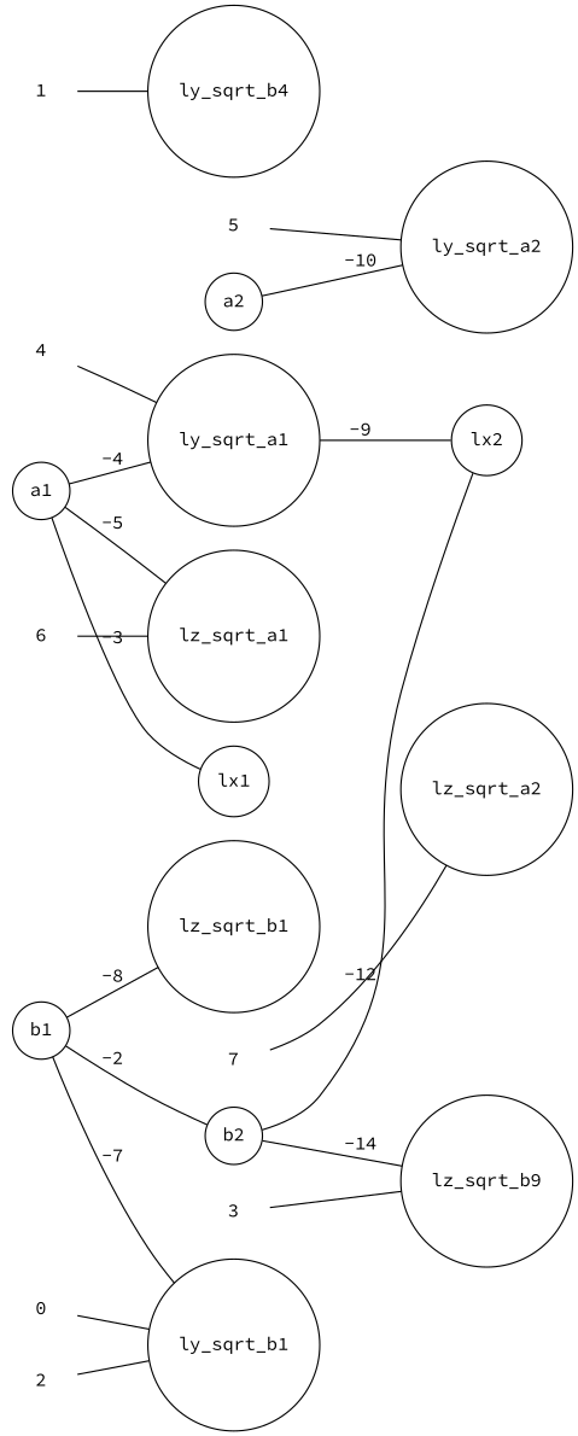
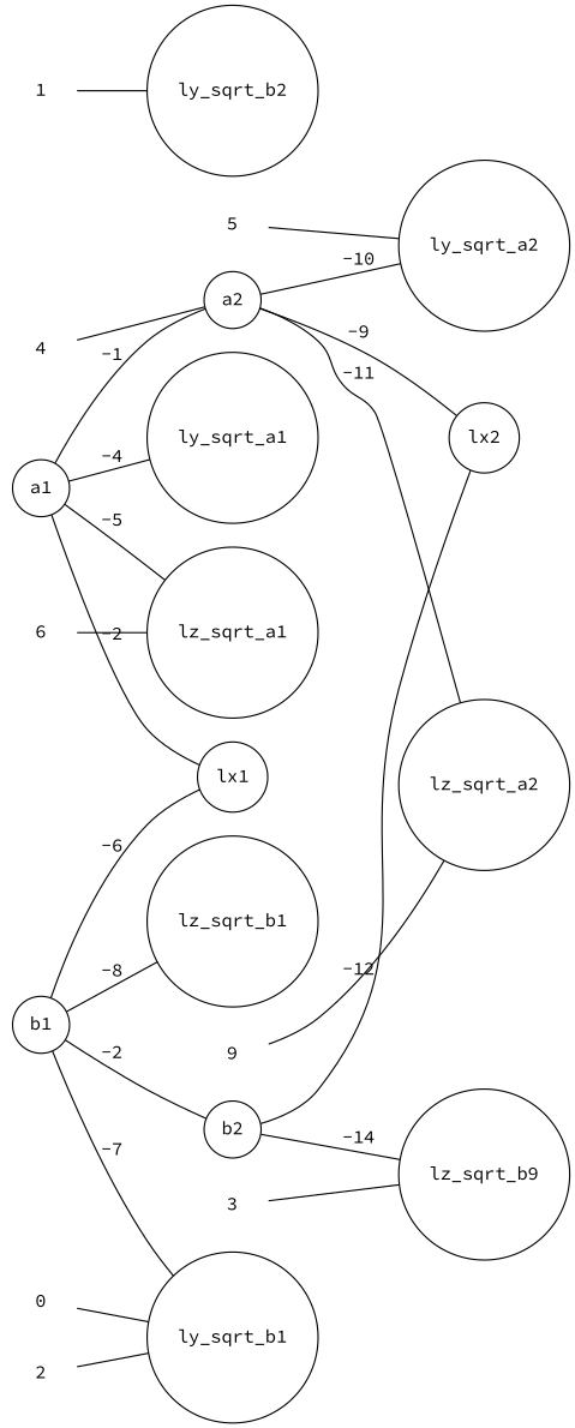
  graph {
    fontname="Source Code Pro"
    rankdir=LR
    node [fontname="Source Code Pro" shape=circle]
    edge [fontname="Source Code Pro"]
    a1
    a2
    lx1
    ly_sqrt_a1
    lz_sqrt_a1
    lx2
    ly_sqrt_a2
    lz_sqrt_a2
    b1
    b2
    ly_sqrt_b1
    lz_sqrt_b1
    n13 [label=lz_sqrt_b9]
    4 [shape=plaintext]
    0 [shape=plaintext]
    5 [shape=plaintext]
    1 [shape=plaintext]
-   ly_sqrt_b2 [label=ly_sqrt_b4]
+   ly_sqrt_b2
    6 [shape=plaintext]
    2 [shape=plaintext]
-   7 [shape=plaintext]
+   7 [shape=plaintext label=9]
    3 [shape=plaintext]
-   a1 -- lx1 [label=-3]
+   a1 -- a2 [label=-1]
+   a1 -- lx1 [label=-2]
    a1 -- ly_sqrt_a1 [label=-4]
    a1 -- lz_sqrt_a1 [label=-5]
-   ly_sqrt_a1 -- lx2 [label=-9]
+   a2 -- lx2 [label=-9]
    a2 -- ly_sqrt_a2 [label=-10]
+   a2 -- lz_sqrt_a2 [label=-11]
+   b1 -- lx1 [label=-6]
    b1 -- b2 [label=-2]
    b1 -- ly_sqrt_b1 [label=-7]
    b1 -- lz_sqrt_b1 [label=-8]
    b2 -- lx2 [label=-12]
    b2 -- n13 [label=-14]
-   4 -- ly_sqrt_a1
+   4 -- a2
    0 -- ly_sqrt_b1
    5 -- ly_sqrt_a2
    1 -- ly_sqrt_b2
    6 -- lz_sqrt_a1
    2 -- ly_sqrt_b1
    7 -- lz_sqrt_a2
    3 -- n13
  }
